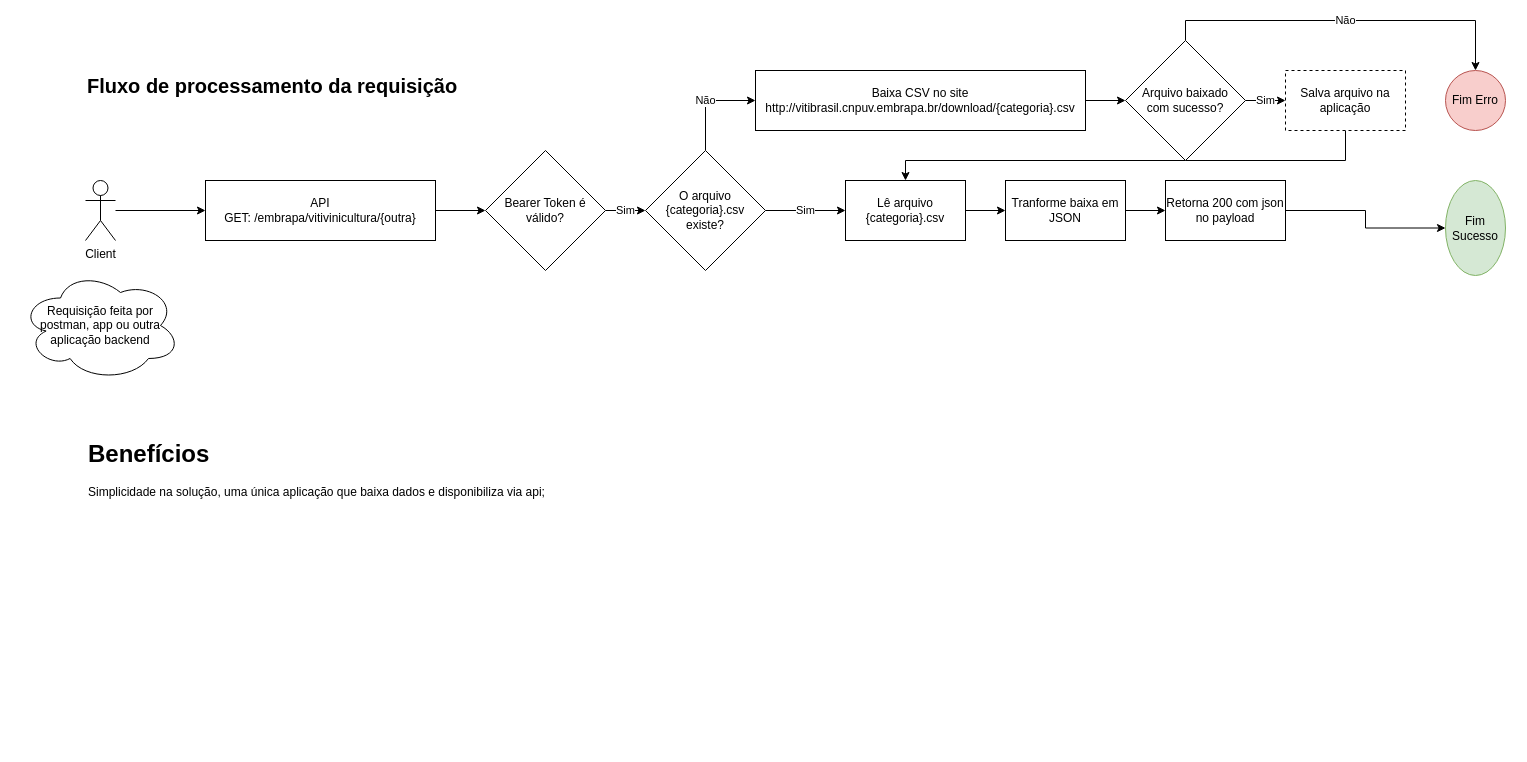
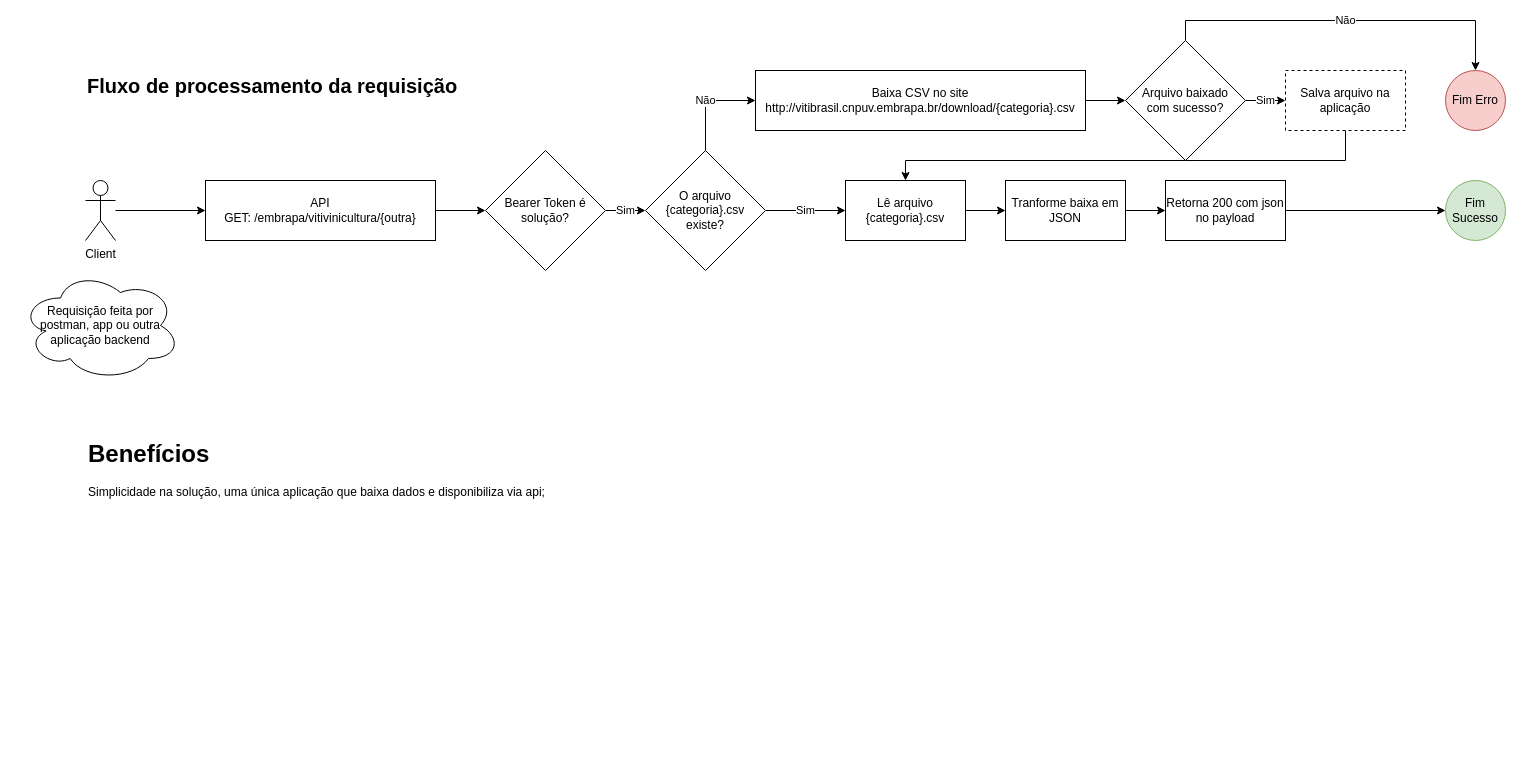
  <mxCell id="0" />
  <mxCell id="1" parent="0" />
  <mxCell id="2" style="edgeStyle=orthogonalEdgeStyle;rounded=0;orthogonalLoop=1;jettySize=auto;html=1;entryX=0;entryY=0.5;entryDx=0;entryDy=0;" edge="1" parent="1" source="3" target="26"><mxGeometry relative="1" as="geometry" /></mxCell>
  <mxCell id="3" value="API&lt;br&gt;GET: /embrapa/vitivinicultura/{outra}" style="rounded=0;whiteSpace=wrap;html=1;" vertex="1" parent="1"><mxGeometry x="205" y="180" width="230" height="60" as="geometry" /></mxCell>
  <mxCell id="4" style="edgeStyle=orthogonalEdgeStyle;rounded=0;orthogonalLoop=1;jettySize=auto;html=1;" edge="1" parent="1" source="5" target="3"><mxGeometry relative="1" as="geometry" /></mxCell>
  <mxCell id="5" value="Client" style="shape=umlActor;verticalLabelPosition=bottom;verticalAlign=top;html=1;outlineConnect=0;" vertex="1" parent="1"><mxGeometry x="85" y="180" width="30" height="60" as="geometry" /></mxCell>
  <mxCell id="6" value="Não" style="edgeStyle=orthogonalEdgeStyle;rounded=0;orthogonalLoop=1;jettySize=auto;html=1;entryX=0;entryY=0.5;entryDx=0;entryDy=0;" edge="1" parent="1" source="8" target="10"><mxGeometry relative="1" as="geometry" /></mxCell>
  <mxCell id="7" value="Sim" style="edgeStyle=orthogonalEdgeStyle;rounded=0;orthogonalLoop=1;jettySize=auto;html=1;entryX=0;entryY=0.5;entryDx=0;entryDy=0;" edge="1" parent="1" source="8" target="14"><mxGeometry relative="1" as="geometry" /></mxCell>
  <mxCell id="8" value="O arquivo {categoria}.csv existe?" style="rhombus;whiteSpace=wrap;html=1;" vertex="1" parent="1"><mxGeometry x="645" y="150" width="120" height="120" as="geometry" /></mxCell>
  <mxCell id="9" style="edgeStyle=orthogonalEdgeStyle;rounded=0;orthogonalLoop=1;jettySize=auto;html=1;entryX=0;entryY=0.5;entryDx=0;entryDy=0;" edge="1" parent="1" source="10" target="21"><mxGeometry relative="1" as="geometry" /></mxCell>
  <mxCell id="10" value="Baixa CSV no site http://vitibrasil.cnpuv.embrapa.br/download/{categoria}.csv" style="rounded=0;whiteSpace=wrap;html=1;" vertex="1" parent="1"><mxGeometry x="755" y="70" width="330" height="60" as="geometry" /></mxCell>
  <mxCell id="11" style="edgeStyle=orthogonalEdgeStyle;rounded=0;orthogonalLoop=1;jettySize=auto;html=1;entryX=0.5;entryY=0;entryDx=0;entryDy=0;" edge="1" parent="1" source="12" target="14"><mxGeometry relative="1" as="geometry"><Array as="points"><mxPoint x="1185" y="160" /><mxPoint x="865" y="160" /></Array></mxGeometry></mxCell>
  <mxCell id="12" value="Salva arquivo na aplicação" style="rounded=0;whiteSpace=wrap;html=1;dashed=1;" vertex="1" parent="1"><mxGeometry x="1285" y="70" width="120" height="60" as="geometry" /></mxCell>
  <mxCell id="13" style="edgeStyle=orthogonalEdgeStyle;rounded=0;orthogonalLoop=1;jettySize=auto;html=1;entryX=0;entryY=0.5;entryDx=0;entryDy=0;" edge="1" parent="1" source="14" target="16"><mxGeometry relative="1" as="geometry" /></mxCell>
  <mxCell id="14" value="Lê arquivo {categoria}.csv" style="rounded=0;whiteSpace=wrap;html=1;" vertex="1" parent="1"><mxGeometry x="845" y="180" width="120" height="60" as="geometry" /></mxCell>
  <mxCell id="15" style="edgeStyle=orthogonalEdgeStyle;rounded=0;orthogonalLoop=1;jettySize=auto;html=1;entryX=0;entryY=0.5;entryDx=0;entryDy=0;" edge="1" parent="1" source="16" target="18"><mxGeometry relative="1" as="geometry" /></mxCell>
  <mxCell id="16" value="Tranforme baixa em JSON" style="rounded=0;whiteSpace=wrap;html=1;" vertex="1" parent="1"><mxGeometry x="1005" y="180" width="120" height="60" as="geometry" /></mxCell>
  <mxCell id="17" style="edgeStyle=orthogonalEdgeStyle;rounded=0;orthogonalLoop=1;jettySize=auto;html=1;entryX=0;entryY=0.5;entryDx=0;entryDy=0;" edge="1" parent="1" source="18" target="22"><mxGeometry relative="1" as="geometry" /></mxCell>
  <mxCell id="18" value="Retorna 200 com json no payload" style="rounded=0;whiteSpace=wrap;html=1;" vertex="1" parent="1"><mxGeometry x="1165" y="180" width="120" height="60" as="geometry" /></mxCell>
  <mxCell id="19" value="Sim" style="edgeStyle=orthogonalEdgeStyle;rounded=0;orthogonalLoop=1;jettySize=auto;html=1;exitX=1;exitY=0.5;exitDx=0;exitDy=0;entryX=0;entryY=0.5;entryDx=0;entryDy=0;" edge="1" parent="1" source="21" target="12"><mxGeometry relative="1" as="geometry" /></mxCell>
  <mxCell id="20" value="Não" style="edgeStyle=orthogonalEdgeStyle;rounded=0;orthogonalLoop=1;jettySize=auto;html=1;entryX=0.5;entryY=0;entryDx=0;entryDy=0;" edge="1" parent="1" source="21" target="23"><mxGeometry relative="1" as="geometry"><Array as="points"><mxPoint x="1185" y="20" /><mxPoint x="1475" y="20" /></Array></mxGeometry></mxCell>
  <mxCell id="21" value="Arquivo baixado&lt;br&gt;com sucesso?" style="rhombus;whiteSpace=wrap;html=1;" vertex="1" parent="1"><mxGeometry x="1125" y="40" width="120" height="120" as="geometry" /></mxCell>
- <mxCell id="22" value="Fim Sucesso" style="ellipse;whiteSpace=wrap;html=1;aspect=fixed;fillColor=#d5e8d4;strokeColor=#82b366;" vertex="1" parent="1"><mxGeometry x="1445" y="180" width="60" height="95" as="geometry" /></mxCell>
+ <mxCell id="22" value="Fim Sucesso" style="ellipse;whiteSpace=wrap;html=1;aspect=fixed;fillColor=#d5e8d4;strokeColor=#82b366;" vertex="1" parent="1"><mxGeometry x="1445" y="180" width="60" height="60" as="geometry" /></mxCell>
  <mxCell id="23" value="Fim Erro" style="ellipse;whiteSpace=wrap;html=1;aspect=fixed;fillColor=#f8cecc;strokeColor=#b85450;" vertex="1" parent="1"><mxGeometry x="1445" y="70" width="60" height="60" as="geometry" /></mxCell>
  <mxCell id="24" value="Fluxo de processamento da requisição" style="text;html=1;align=left;verticalAlign=middle;whiteSpace=wrap;rounded=0;fontSize=20;fontStyle=1" vertex="1" parent="1"><mxGeometry x="85" y="70" width="410" height="29" as="geometry" /></mxCell>
  <mxCell id="25" value="Sim" style="edgeStyle=orthogonalEdgeStyle;rounded=0;orthogonalLoop=1;jettySize=auto;html=1;entryX=0;entryY=0.5;entryDx=0;entryDy=0;" edge="1" parent="1" source="26" target="8"><mxGeometry relative="1" as="geometry" /></mxCell>
- <mxCell id="26" value="Bearer Token é válido?" style="rhombus;whiteSpace=wrap;html=1;" vertex="1" parent="1"><mxGeometry x="485" y="150" width="120" height="120" as="geometry" /></mxCell>
+ <mxCell id="26" value="Bearer Token é solução?" style="rhombus;whiteSpace=wrap;html=1;" vertex="1" parent="1"><mxGeometry x="485" y="150" width="120" height="120" as="geometry" /></mxCell>
  <mxCell id="27" value="Requisição feita por postman, app ou outra aplicação backend" style="ellipse;shape=cloud;whiteSpace=wrap;html=1;" vertex="1" parent="1"><mxGeometry x="20" y="270" width="160" height="110" as="geometry" /></mxCell>
  <mxCell id="28" value="&lt;h1 style=&quot;margin-top: 0px;&quot;&gt;Benefícios&lt;/h1&gt;&lt;p&gt;Simplicidade na solução, uma única aplicação que baixa dados e disponibiliza via api;&lt;/p&gt;" style="text;html=1;whiteSpace=wrap;overflow=hidden;rounded=0;" vertex="1" parent="1"><mxGeometry x="86" y="433" width="511" height="307" as="geometry" /></mxCell>
